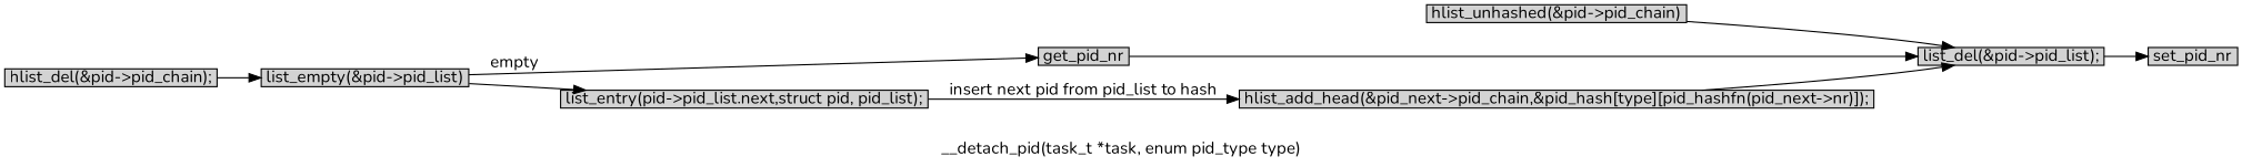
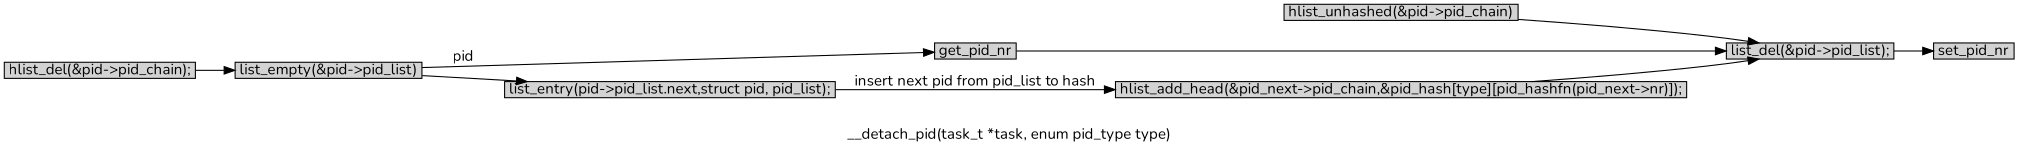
  digraph {
    fontname=Nunito
    label="__detach_pid(task_t *task, enum pid_type type)"
    rankdir=LR
    node [fontname=Nunito margin="0.05,0.005" shape=box style=filled]
    edge [fontname=Nunito]
    n1 [height=0.1 label="hlist_unhashed(&pid->pid_chain)" width=0.1]
    n2 [height=0.1 label="list_del(&pid->pid_list);" width=0.1]
    n3 [height=0.1 label="hlist_del(&pid->pid_chain);" width=0.1]
    n4 [height=0.1 label="list_empty(&pid->pid_list)" width=0.1]
    set_pid_nr [height=0.1 width=0.1]
    get_pid_nr [height=0.1 width=0.1]
    n7 [height=0.1 label="list_entry(pid->pid_list.next,struct pid, pid_list);" width=0.1]
    n8 [height=0.1 label="hlist_add_head(&pid_next->pid_chain,&pid_hash[type][pid_hashfn(pid_next->nr)]);" width=0.1]
    n1 -> n2
    n2 -> set_pid_nr
    n3 -> n4
-   n4 -> get_pid_nr [label=empty]
+   n4 -> get_pid_nr [label=pid]
    n4 -> n7
    get_pid_nr -> n2
    n7 -> n8 [label="insert next pid from pid_list to hash"]
    n8 -> n2
  }
